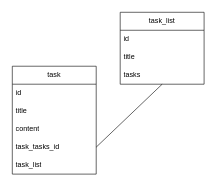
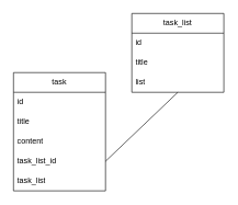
  <mxCell id="0" />
  <mxCell id="1" parent="0" />
  <mxCell id="2" value="task" style="swimlane;fontStyle=0;childLayout=stackLayout;horizontal=1;startSize=30;horizontalStack=0;resizeParent=1;resizeParentMax=0;resizeLast=0;collapsible=1;marginBottom=0;whiteSpace=wrap;html=1;" vertex="1" parent="1"><mxGeometry x="20" y="110" width="140" height="180" as="geometry" /></mxCell>
  <mxCell id="3" value="id" style="text;strokeColor=none;fillColor=none;align=left;verticalAlign=middle;spacingLeft=4;spacingRight=4;overflow=hidden;points=[[0,0.5],[1,0.5]];portConstraint=eastwest;rotatable=0;whiteSpace=wrap;html=1;" vertex="1" parent="2"><mxGeometry y="30" width="140" height="30" as="geometry" /></mxCell>
  <mxCell id="4" value="title" style="text;strokeColor=none;fillColor=none;align=left;verticalAlign=middle;spacingLeft=4;spacingRight=4;overflow=hidden;points=[[0,0.5],[1,0.5]];portConstraint=eastwest;rotatable=0;whiteSpace=wrap;html=1;" vertex="1" parent="2"><mxGeometry y="60" width="140" height="30" as="geometry" /></mxCell>
  <mxCell id="5" value="content" style="text;strokeColor=none;fillColor=none;align=left;verticalAlign=middle;spacingLeft=4;spacingRight=4;overflow=hidden;points=[[0,0.5],[1,0.5]];portConstraint=eastwest;rotatable=0;whiteSpace=wrap;html=1;" vertex="1" parent="2"><mxGeometry y="90" width="140" height="30" as="geometry" /></mxCell>
- <mxCell id="6" value="task_tasks_id" style="text;strokeColor=none;fillColor=none;align=left;verticalAlign=middle;spacingLeft=4;spacingRight=4;overflow=hidden;points=[[0,0.5],[1,0.5]];portConstraint=eastwest;rotatable=0;whiteSpace=wrap;html=1;" vertex="1" parent="2"><mxGeometry y="120" width="140" height="30" as="geometry" /></mxCell>
+ <mxCell id="6" value="task_list_id" style="text;strokeColor=none;fillColor=none;align=left;verticalAlign=middle;spacingLeft=4;spacingRight=4;overflow=hidden;points=[[0,0.5],[1,0.5]];portConstraint=eastwest;rotatable=0;whiteSpace=wrap;html=1;" vertex="1" parent="2"><mxGeometry y="120" width="140" height="30" as="geometry" /></mxCell>
  <mxCell id="7" value="task_list" style="text;strokeColor=none;fillColor=none;align=left;verticalAlign=middle;spacingLeft=4;spacingRight=4;overflow=hidden;points=[[0,0.5],[1,0.5]];portConstraint=eastwest;rotatable=0;whiteSpace=wrap;html=1;" vertex="1" parent="2"><mxGeometry y="150" width="140" height="30" as="geometry" /></mxCell>
  <mxCell id="8" value="task_list" style="swimlane;fontStyle=0;childLayout=stackLayout;horizontal=1;startSize=30;horizontalStack=0;resizeParent=1;resizeParentMax=0;resizeLast=0;collapsible=1;marginBottom=0;whiteSpace=wrap;html=1;" vertex="1" parent="1"><mxGeometry x="200" y="20" width="140" height="120" as="geometry" /></mxCell>
  <mxCell id="9" value="id" style="text;strokeColor=none;fillColor=none;align=left;verticalAlign=middle;spacingLeft=4;spacingRight=4;overflow=hidden;points=[[0,0.5],[1,0.5]];portConstraint=eastwest;rotatable=0;whiteSpace=wrap;html=1;" vertex="1" parent="8"><mxGeometry y="30" width="140" height="30" as="geometry" /></mxCell>
  <mxCell id="10" value="title" style="text;strokeColor=none;fillColor=none;align=left;verticalAlign=middle;spacingLeft=4;spacingRight=4;overflow=hidden;points=[[0,0.5],[1,0.5]];portConstraint=eastwest;rotatable=0;whiteSpace=wrap;html=1;" vertex="1" parent="8"><mxGeometry y="60" width="140" height="30" as="geometry" /></mxCell>
- <mxCell id="11" value="tasks" style="text;strokeColor=none;fillColor=none;align=left;verticalAlign=middle;spacingLeft=4;spacingRight=4;overflow=hidden;points=[[0,0.5],[1,0.5]];portConstraint=eastwest;rotatable=0;whiteSpace=wrap;html=1;" vertex="1" parent="8"><mxGeometry y="90" width="140" height="30" as="geometry" /></mxCell>
+ <mxCell id="11" value="list" style="text;strokeColor=none;fillColor=none;align=left;verticalAlign=middle;spacingLeft=4;spacingRight=4;overflow=hidden;points=[[0,0.5],[1,0.5]];portConstraint=eastwest;rotatable=0;whiteSpace=wrap;html=1;" vertex="1" parent="8"><mxGeometry y="90" width="140" height="30" as="geometry" /></mxCell>
  <mxCell id="12" value="" style="endArrow=none;html=1;rounded=0;entryX=1;entryY=0.5;entryDx=0;entryDy=0;" edge="1" parent="1" target="6"><mxGeometry width="50" height="50" relative="1" as="geometry"><mxPoint x="270" y="140" as="sourcePoint" /><mxPoint x="160" y="180" as="targetPoint" /></mxGeometry></mxCell>
